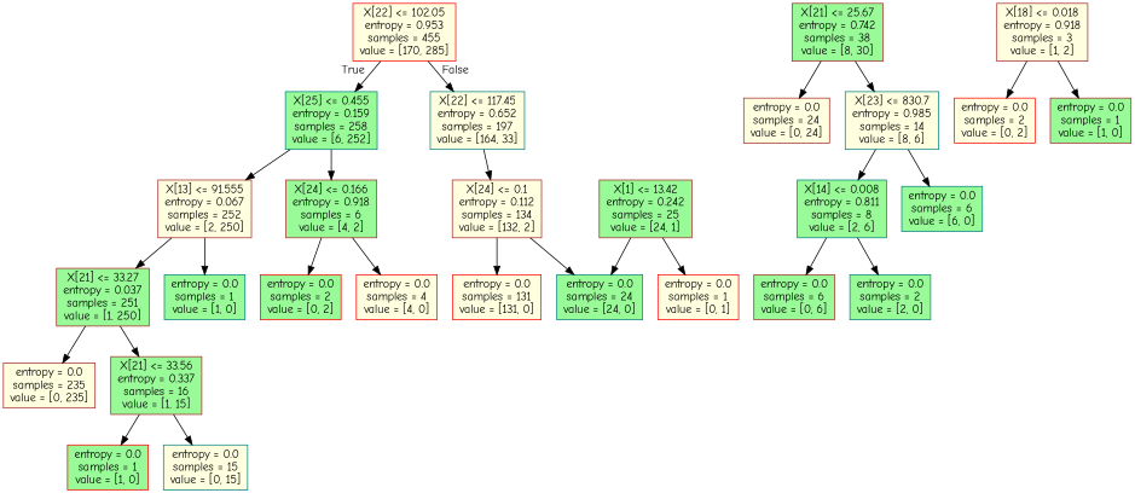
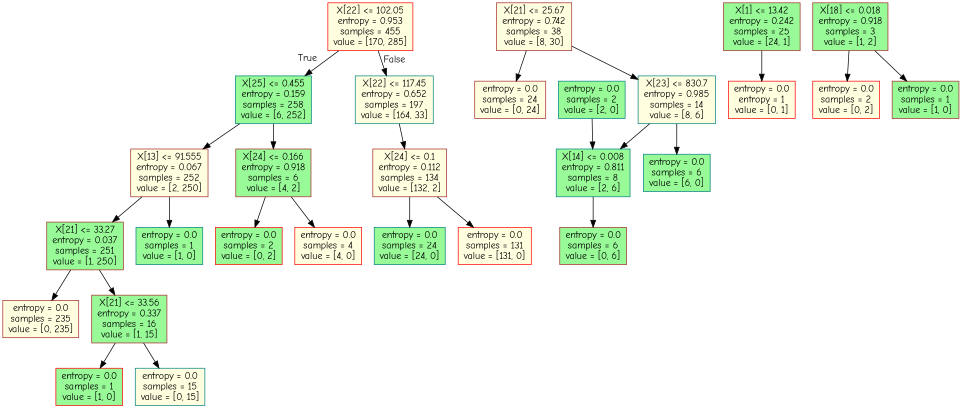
  digraph {
    fontname="Comic Neue"
    node [color=brown fillcolor=palegreen fontname="Comic Neue" shape=box style=filled]
    edge [fontname="Comic Neue"]
    n1 [color=red fillcolor=lightyellow label="X[22] <= 102.05\nentropy = 0.953\nsamples = 455\nvalue = [170, 285]"]
    n2 [color=teal label="X[25] <= 0.455\nentropy = 0.159\nsamples = 258\nvalue = [6, 252]"]
    n3 [color=teal fillcolor=lightyellow label="X[22] <= 117.45\nentropy = 0.652\nsamples = 197\nvalue = [164, 33]"]
    n4 [fillcolor=lightyellow label="X[13] <= 91.555\nentropy = 0.067\nsamples = 252\nvalue = [2, 250]"]
    n5 [label="X[24] <= 0.166\nentropy = 0.918\nsamples = 6\nvalue = [4, 2]"]
    n6 [fillcolor=lightyellow label="X[24] <= 0.1\nentropy = 0.112\nsamples = 134\nvalue = [132, 2]"]
    n7 [label="X[21] <= 33.27\nentropy = 0.037\nsamples = 251\nvalue = [1, 250]"]
    n8 [color=teal label="entropy = 0.0\nsamples = 1\nvalue = [1, 0]"]
    n9 [color=red label="entropy = 0.0\nsamples = 2\nvalue = [0, 2]"]
    n10 [color=red fillcolor=lightyellow label="entropy = 0.0\nsamples = 4\nvalue = [4, 0]"]
    n11 [fillcolor=lightyellow label="entropy = 0.0\nsamples = 235\nvalue = [0, 235]"]
    n12 [label="X[21] <= 33.56\nentropy = 0.337\nsamples = 16\nvalue = [1, 15]"]
    n13 [color=red label="entropy = 0.0\nsamples = 1\nvalue = [1, 0]"]
    n14 [color=teal fillcolor=lightyellow label="entropy = 0.0\nsamples = 15\nvalue = [0, 15]"]
    n15 [color=teal label="entropy = 0.0\nsamples = 24\nvalue = [24, 0]"]
    n16 [color=red fillcolor=lightyellow label="entropy = 0.0\nsamples = 131\nvalue = [131, 0]"]
-   n17 [label="X[21] <= 25.67\nentropy = 0.742\nsamples = 38\nvalue = [8, 30]"]
+   n17 [fillcolor=lightyellow label="X[21] <= 25.67\nentropy = 0.742\nsamples = 38\nvalue = [8, 30]"]
    n18 [fillcolor=lightyellow label="entropy = 0.0\nsamples = 24\nvalue = [0, 24]"]
    n19 [color=teal fillcolor=lightyellow label="X[23] <= 830.7\nentropy = 0.985\nsamples = 14\nvalue = [8, 6]"]
    n20 [label="X[1] <= 13.42\nentropy = 0.242\nsamples = 25\nvalue = [24, 1]"]
-   n21 [color=red fillcolor=lightyellow label="entropy = 0.0\nsamples = 1\nvalue = [0, 1]"]
+   n21 [color=red fillcolor=lightyellow label="entropy = 0.0\nentropy = 1\nvalue = [0, 1]"]
    n22 [color=teal label="X[14] <= 0.008\nentropy = 0.811\nsamples = 8\nvalue = [2, 6]"]
    n23 [color=teal label="entropy = 0.0\nsamples = 6\nvalue = [6, 0]"]
    n24 [label="entropy = 0.0\nsamples = 6\nvalue = [0, 6]"]
    n25 [color=teal label="entropy = 0.0\nsamples = 2\nvalue = [2, 0]"]
-   n26 [fillcolor=lightyellow label="X[18] <= 0.018\nentropy = 0.918\nsamples = 3\nvalue = [1, 2]"]
+   n26 [label="X[18] <= 0.018\nentropy = 0.918\nsamples = 3\nvalue = [1, 2]"]
    n27 [color=red fillcolor=lightyellow label="entropy = 0.0\nsamples = 2\nvalue = [0, 2]"]
    n28 [label="entropy = 0.0\nsamples = 1\nvalue = [1, 0]"]
    n1 -> n2 [headlabel=True labelangle=45 labeldistance=2.5]
    n1 -> n3 [headlabel=False labelangle=-45 labeldistance=2.5]
    n2 -> n4
    n2 -> n5
    n3 -> n6
    n4 -> n7
    n4 -> n8
    n5 -> n9
    n5 -> n10
    n6 -> n15
    n6 -> n16
    n7 -> n11
    n7 -> n12
    n12 -> n13
    n12 -> n14
    n17 -> n18
    n17 -> n19
    n19 -> n22
    n19 -> n23
-   n20 -> n15
    n20 -> n21
    n22 -> n24
-   n22 -> n25
+   n25 -> n22
    n26 -> n27
    n26 -> n28
  }
